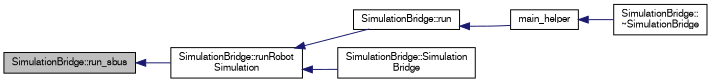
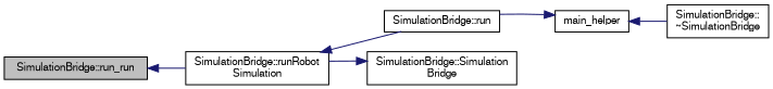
  digraph {
    rankdir=LR
    node [color=black fillcolor=white fontname=FreeSans fontsize=10 shape=record style=filled]
    edge [color=midnightblue dir=back fontname=FreeSans fontsize=10 labelfontname=FreeSans labelfontsize=10 style=solid]
-   n1 [fillcolor=grey75 fontcolor=black height=0.2 label="SimulationBridge::run_sbus" width=0.4]
+   n1 [fillcolor=grey75 fontcolor=black height=0.2 label="SimulationBridge::run_run" width=0.4]
    n2 [height=0.2 label="SimulationBridge::runRobot\lSimulation" width=0.4]
    n3 [height=0.2 label="SimulationBridge::run" width=0.4]
    n4 [height=0.2 label="SimulationBridge::Simulation\lBridge" width=0.4]
    n5 [height=0.2 label="SimulationBridge::\l~SimulationBridge" width=0.4]
    n6 [height=0.2 label=main_helper width=0.4]
    n1 -> n2
    n2 -> n3
-   n2 -> n4
-   n3 -> n6
+   n4 -> n2
+   n6 -> n3
    n6 -> n5
  }
